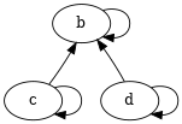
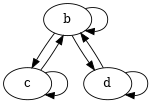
  digraph {
    n1 [label=b]
    n2 [label=c]
    n3 [label=d]
    n1 -> n1
+   n1 -> n2
+   n1 -> n3
    n2 -> n1
    n2 -> n2
    n3 -> n1
    n3 -> n3
  }
